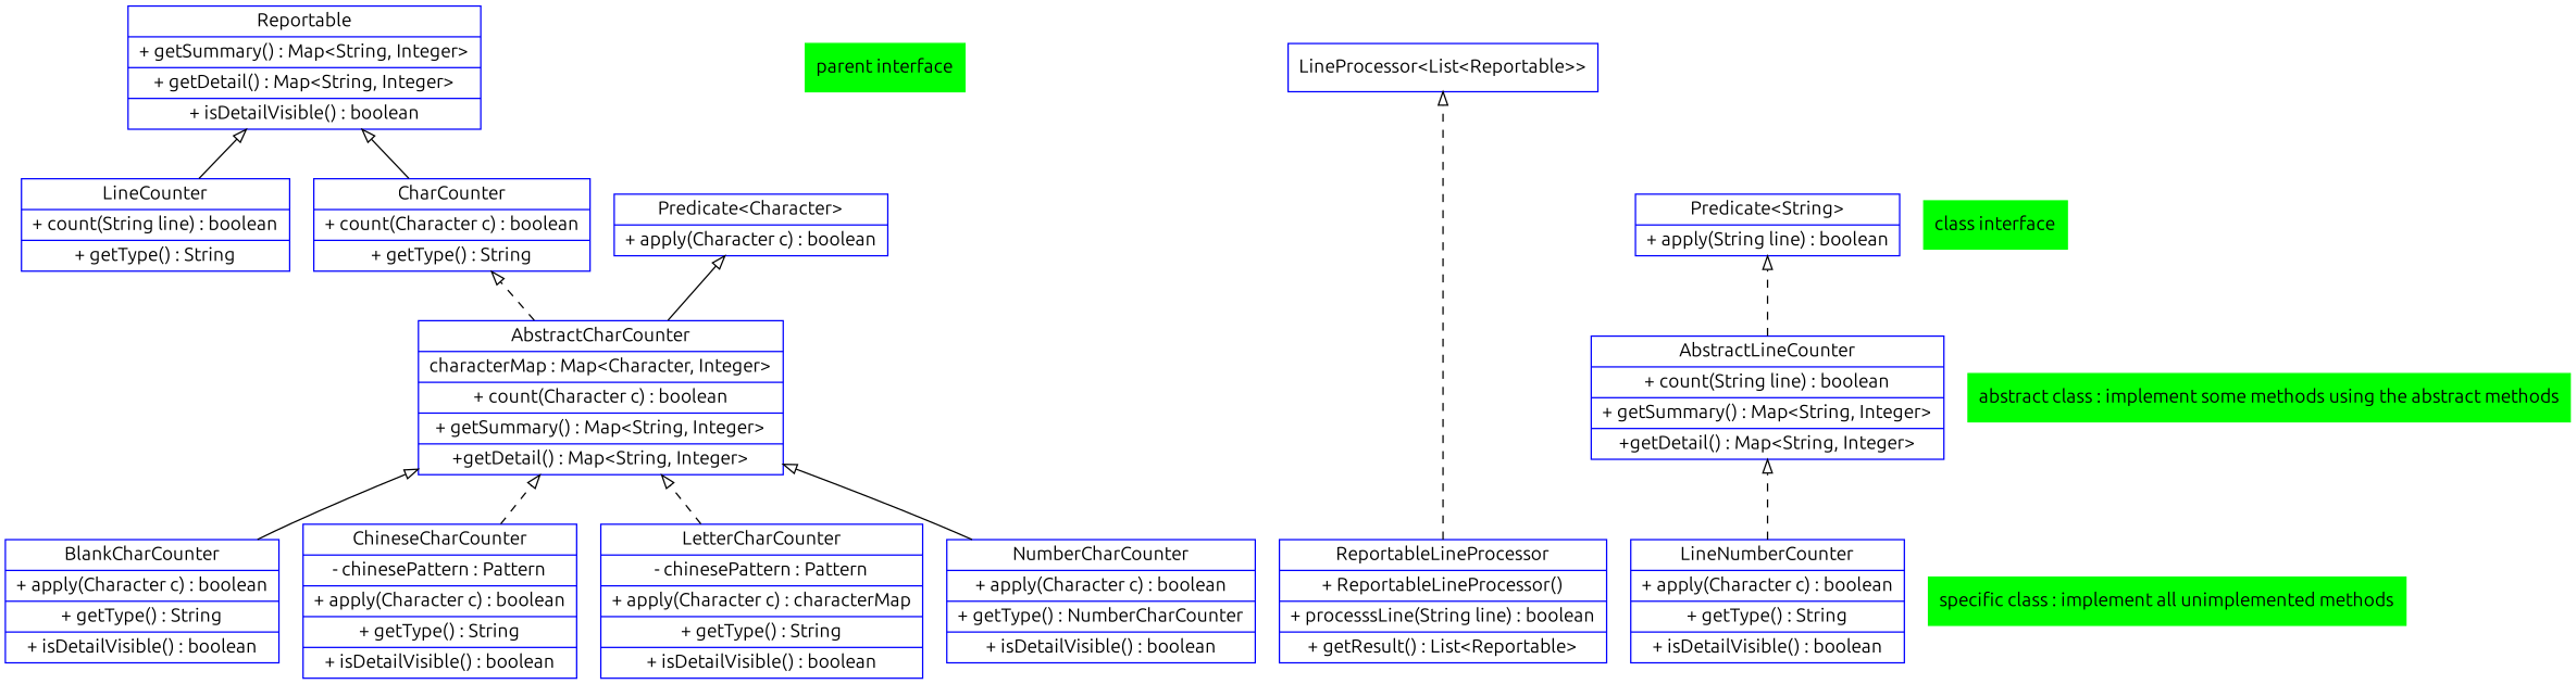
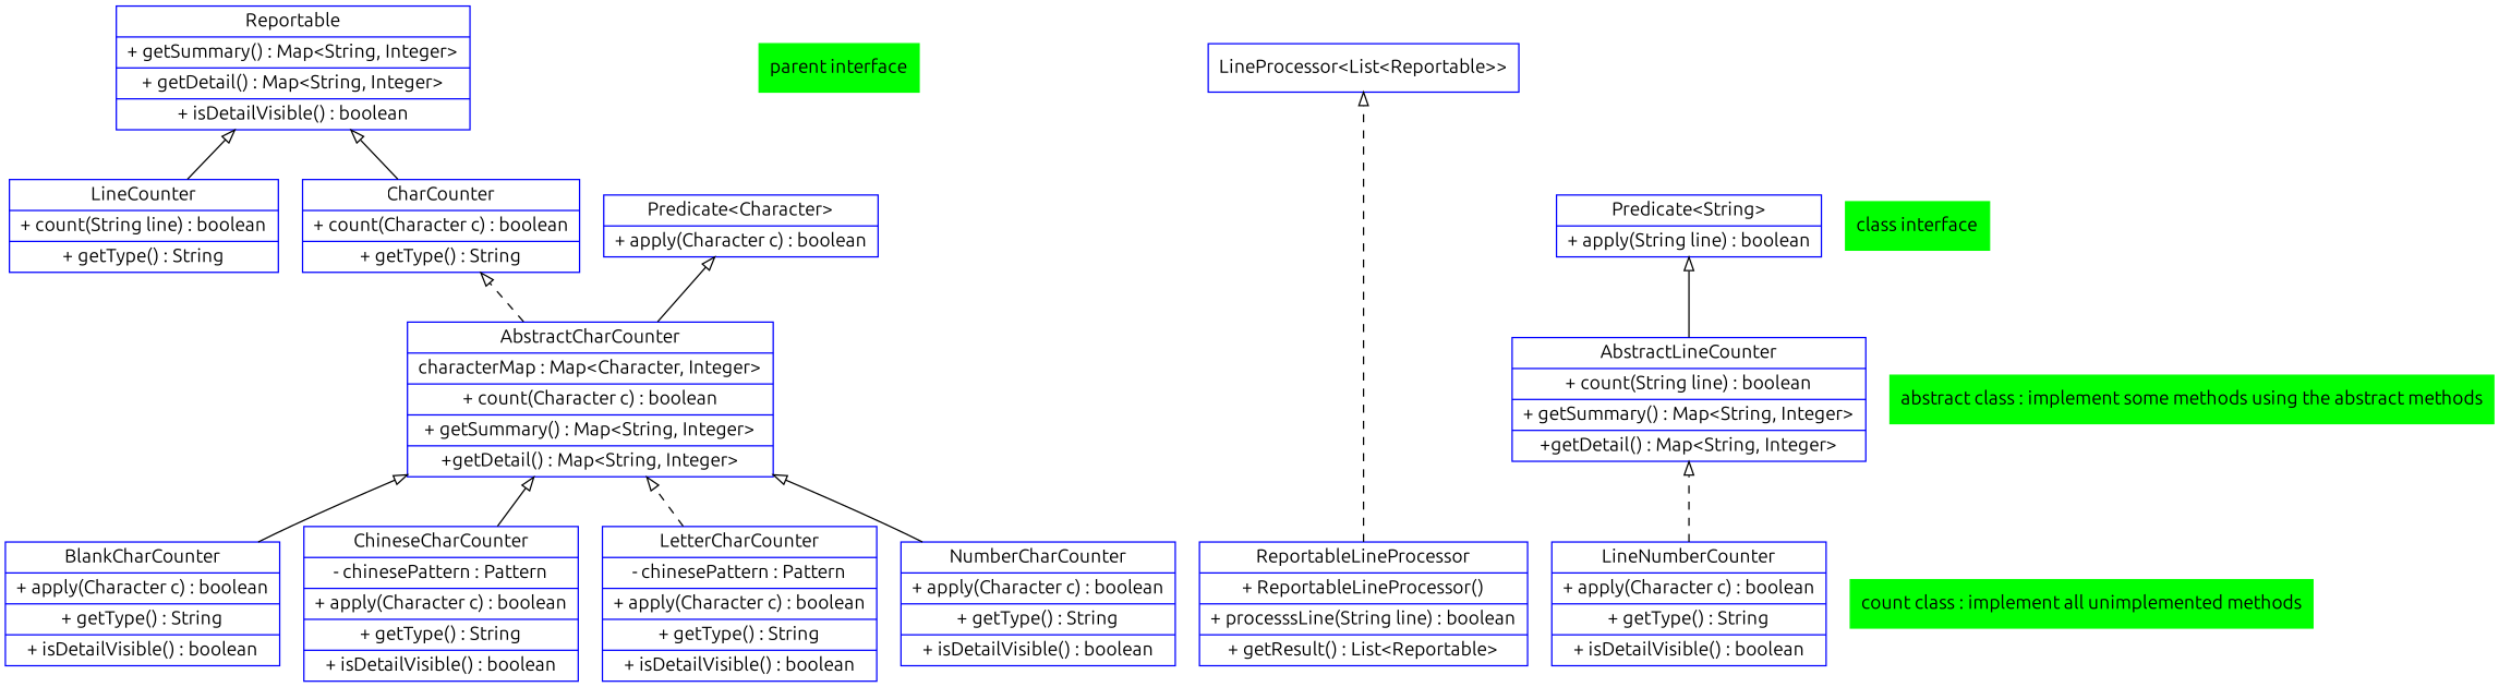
  digraph {
    fontname=Ubuntu
    fontsize=8
    rankdir=BT
    node [color=blue fontname=Ubuntu shape=record]
    edge [arrowhead=empty fontname=Ubuntu fontsize=9 style=dashed]
    n1 [label="{Reportable | + getSummary() : Map\<String, Integer\> | + getDetail() : Map\<String, Integer\> | + isDetailVisible() : boolean}"]
    n2 [color=green label="parent interface" style=filled]
    n3 [label="{LineProcessor\<List\<Reportable\>\>}"]
    n4 [label="{LineCounter | + count(String line) : boolean | + getType() : String}"]
    n5 [label="{CharCounter | + count(Character c) : boolean | + getType() : String}"]
    n6 [label="{Predicate\<Character\> | + apply(Character c) : boolean}"]
    n7 [label="{Predicate\<String\> | + apply(String line) : boolean}"]
    n8 [color=green label="class interface" style=filled]
    n9 [label="{AbstractCharCounter | characterMap : Map\<Character, Integer\> | + count(Character c) : boolean | + getSummary() : Map\<String, Integer\> | +getDetail() : Map\<String, Integer\> }"]
    n10 [label="{AbstractLineCounter |  + count(String line) : boolean | + getSummary() : Map\<String, Integer\> | +getDetail() : Map\<String, Integer\> }"]
    n11 [color=green label="abstract class : implement some methods using the abstract methods" style=filled]
    n12 [label="{BlankCharCounter | + apply(Character c) : boolean | + getType() : String | + isDetailVisible() : boolean }"]
    n13 [label="{ChineseCharCounter | - chinesePattern : Pattern | + apply(Character c) : boolean | + getType() : String | + isDetailVisible() : boolean }"]
-   n14 [label="{LetterCharCounter | - chinesePattern : Pattern | + apply(Character c) : characterMap | + getType() : String | + isDetailVisible() : boolean }"]
-   n15 [label="{NumberCharCounter | + apply(Character c) : boolean | + getType() : NumberCharCounter | + isDetailVisible() : boolean }"]
+   n14 [label="{LetterCharCounter | - chinesePattern : Pattern | + apply(Character c) : boolean | + getType() : String | + isDetailVisible() : boolean }"]
+   n15 [label="{NumberCharCounter | + apply(Character c) : boolean | + getType() : String | + isDetailVisible() : boolean }"]
    n16 [label="{LineNumberCounter | + apply(Character c) : boolean | + getType() : String | + isDetailVisible() : boolean }"]
-   n17 [color=green label="specific class : implement all unimplemented methods" style=filled]
+   n17 [color=green label="count class : implement all unimplemented methods" style=filled]
    n18 [label="{ReportableLineProcessor | + ReportableLineProcessor() | + processsLine(String line) : boolean | + getResult() : List\<Reportable\>}"]
    subgraph sub_1 {
      rank=same
      n1
      n2
      n3
    }
    subgraph sub_2 {
      rank=same
      n4
      n5
      n6
      n7
      n8
    }
    subgraph sub_3 {
      rank=same
      n9
      n10
      n11
    }
    subgraph sub_4 {
      rank=same
      n12
      n13
      n14
      n15
      n16
      n17
      n18
    }
    n4 -> n1 [style=""]
    n5 -> n1 [style=""]
    n9 -> n5
    n9 -> n6 [style=""]
-   n10 -> n7
+   n10 -> n7 [style=""]
    n12 -> n9 [style=solid]
-   n13 -> n9
+   n13 -> n9 [style=solid]
    n14 -> n9
    n15 -> n9 [style=solid]
    n16 -> n10
    n18 -> n3
  }
